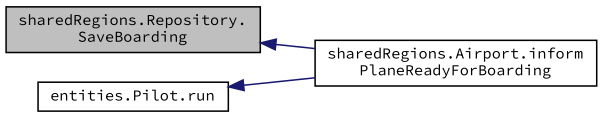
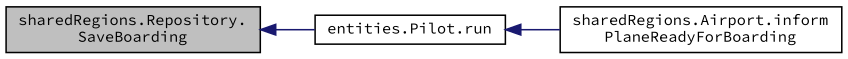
  digraph {
    fontname="Source Code Pro"
    rankdir=LR
    node [color=black fillcolor=white fontname="Source Code Pro" fontsize=10 shape=record style=filled]
    edge [color=midnightblue dir=back fontname="Source Code Pro" fontsize=10 labelfontname=Helvetica labelfontsize=10 style=solid]
    n1 [fillcolor=grey75 fontcolor=black height=0.2 label="sharedRegions.Repository.\lSaveBoarding" width=0.4]
    n2 [height=0.2 label="sharedRegions.Airport.inform\lPlaneReadyForBoarding" width=0.4]
    n3 [height=0.2 label="entities.Pilot.run" width=0.4]
-   n1 -> n2
+   n1 -> n3
    n3 -> n2
  }
